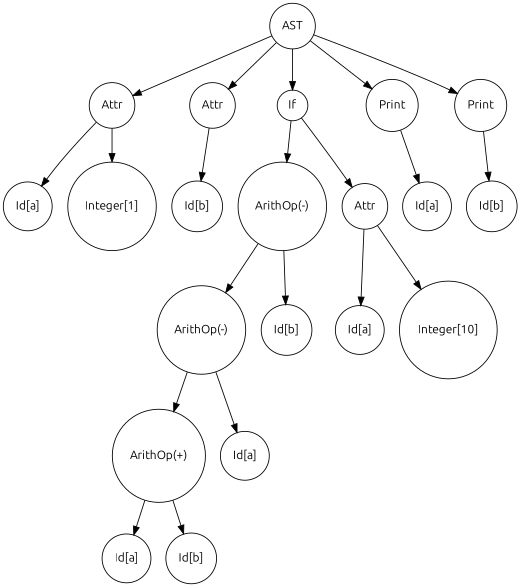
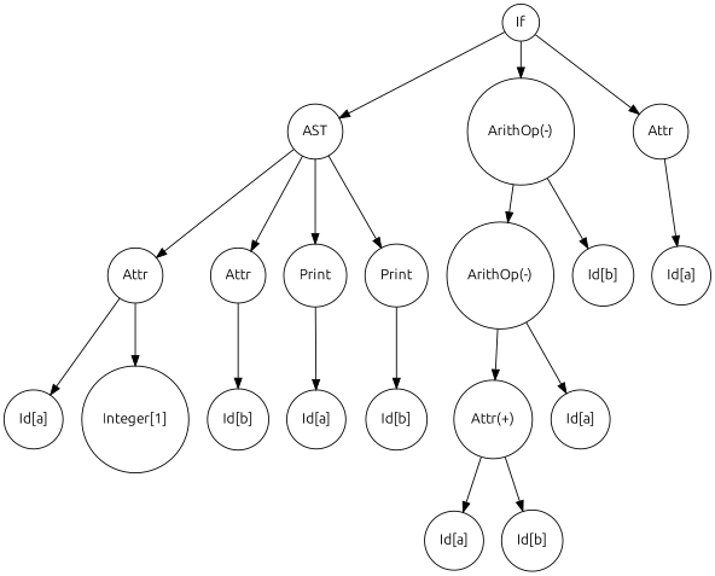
  digraph {
    fontname=Ubuntu
    node [fontname=Ubuntu shape=circle]
    edge [fontname=Ubuntu]
    n1 [label=AST]
    n2 [label=Attr]
    n3 [label=Attr]
    n4 [label=If]
    n5 [label=Print]
    n6 [label=Print]
    n7 [label="Id[a]"]
    n8 [label="Integer[1]"]
    n9 [label="Id[b]"]
    n10 [label="ArithOp(-)"]
    n11 [label=Attr]
    n12 [label="Id[a]"]
    n13 [label="Id[b]"]
    n14 [label="ArithOp(-)"]
    n15 [label="Id[b]"]
    n16 [label="Id[a]"]
-   n17 [label="Integer[10]"]
-   n18 [label="ArithOp(+)"]
+   n18 [label="Attr(+)"]
    n19 [label="Id[a]"]
    n20 [label="Id[a]"]
    n21 [label="Id[b]"]
    n1 -> n2
    n1 -> n3
-   n1 -> n4
+   n4 -> n1
    n1 -> n5
    n1 -> n6
    n2 -> n7
    n2 -> n8
    n3 -> n9
    n4 -> n10
    n4 -> n11
    n5 -> n12
    n6 -> n13
    n10 -> n14
    n10 -> n15
    n11 -> n16
-   n11 -> n17
    n14 -> n18
    n14 -> n19
    n18 -> n20
    n18 -> n21
  }
